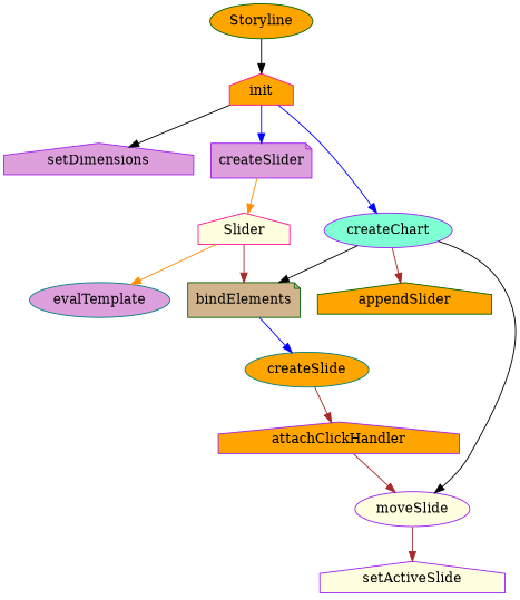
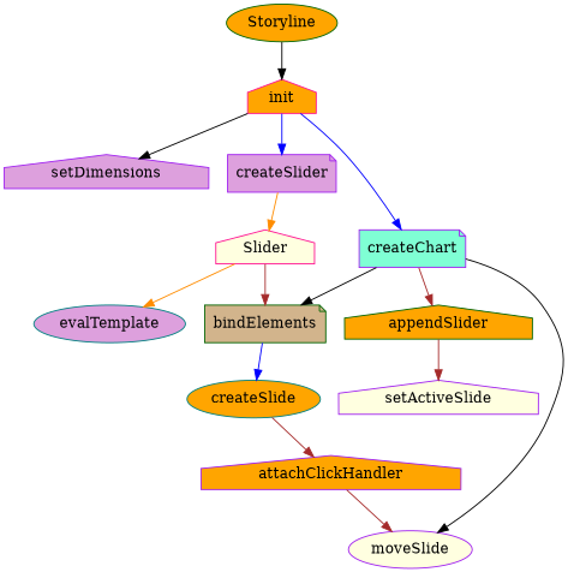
  digraph {
    node [color=purple fillcolor=orange shape=house style=filled]
    edge [color=brown]
    Storyline [color=darkgreen shape=ellipse]
    init [color=deeppink]
    setDimensions [fillcolor=plum]
    createSlider [fillcolor=plum shape=note]
-   createChart [fillcolor=aquamarine shape=ellipse]
+   createChart [fillcolor=aquamarine shape=note]
    Slider [color=deeppink fillcolor=lightyellow]
    appendSlider [color=darkgreen]
    moveSlide [fillcolor=lightyellow shape=ellipse]
    bindElements [color=darkgreen fillcolor=tan shape=note]
    evalTemplate [color=teal fillcolor=plum shape=ellipse]
    setActiveSlide [fillcolor=lightyellow]
    attachClickHandler
    createSlide [color=teal shape=ellipse]
    Storyline -> init [color=black]
    init -> setDimensions [color=black]
    init -> createSlider [color=blue]
    init -> createChart [color=blue]
    createSlider -> Slider [color=darkorange]
    createChart -> appendSlider
    createChart -> moveSlide [color=black]
    createChart -> bindElements [color=black]
    Slider -> bindElements
    Slider -> evalTemplate [color=darkorange]
-   moveSlide -> setActiveSlide
+   appendSlider -> setActiveSlide
    bindElements -> createSlide [color=blue]
    attachClickHandler -> moveSlide
    createSlide -> attachClickHandler
  }
